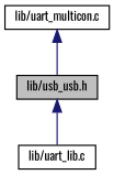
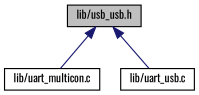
  digraph {
    fontname=Oswald
    node [color=black fillcolor=white fontname=Oswald fontsize=10 shape=record style=filled]
    edge [color=midnightblue dir=back fontname=Oswald fontsize=10 labelfontname=Helvetica labelfontsize=10 style=solid]
    n1 [fillcolor=grey75 fontcolor=black height=0.2 label="lib/usb_usb.h" width=0.4]
    n2 [height=0.2 label="lib/uart_multicon.c" width=0.4]
-   n3 [height=0.2 label="lib/uart_lib.c" width=0.4]
-   n2 -> n1
+   n3 [height=0.2 label="lib/uart_usb.c" width=0.4]
+   n1 -> n2
    n1 -> n3
  }
